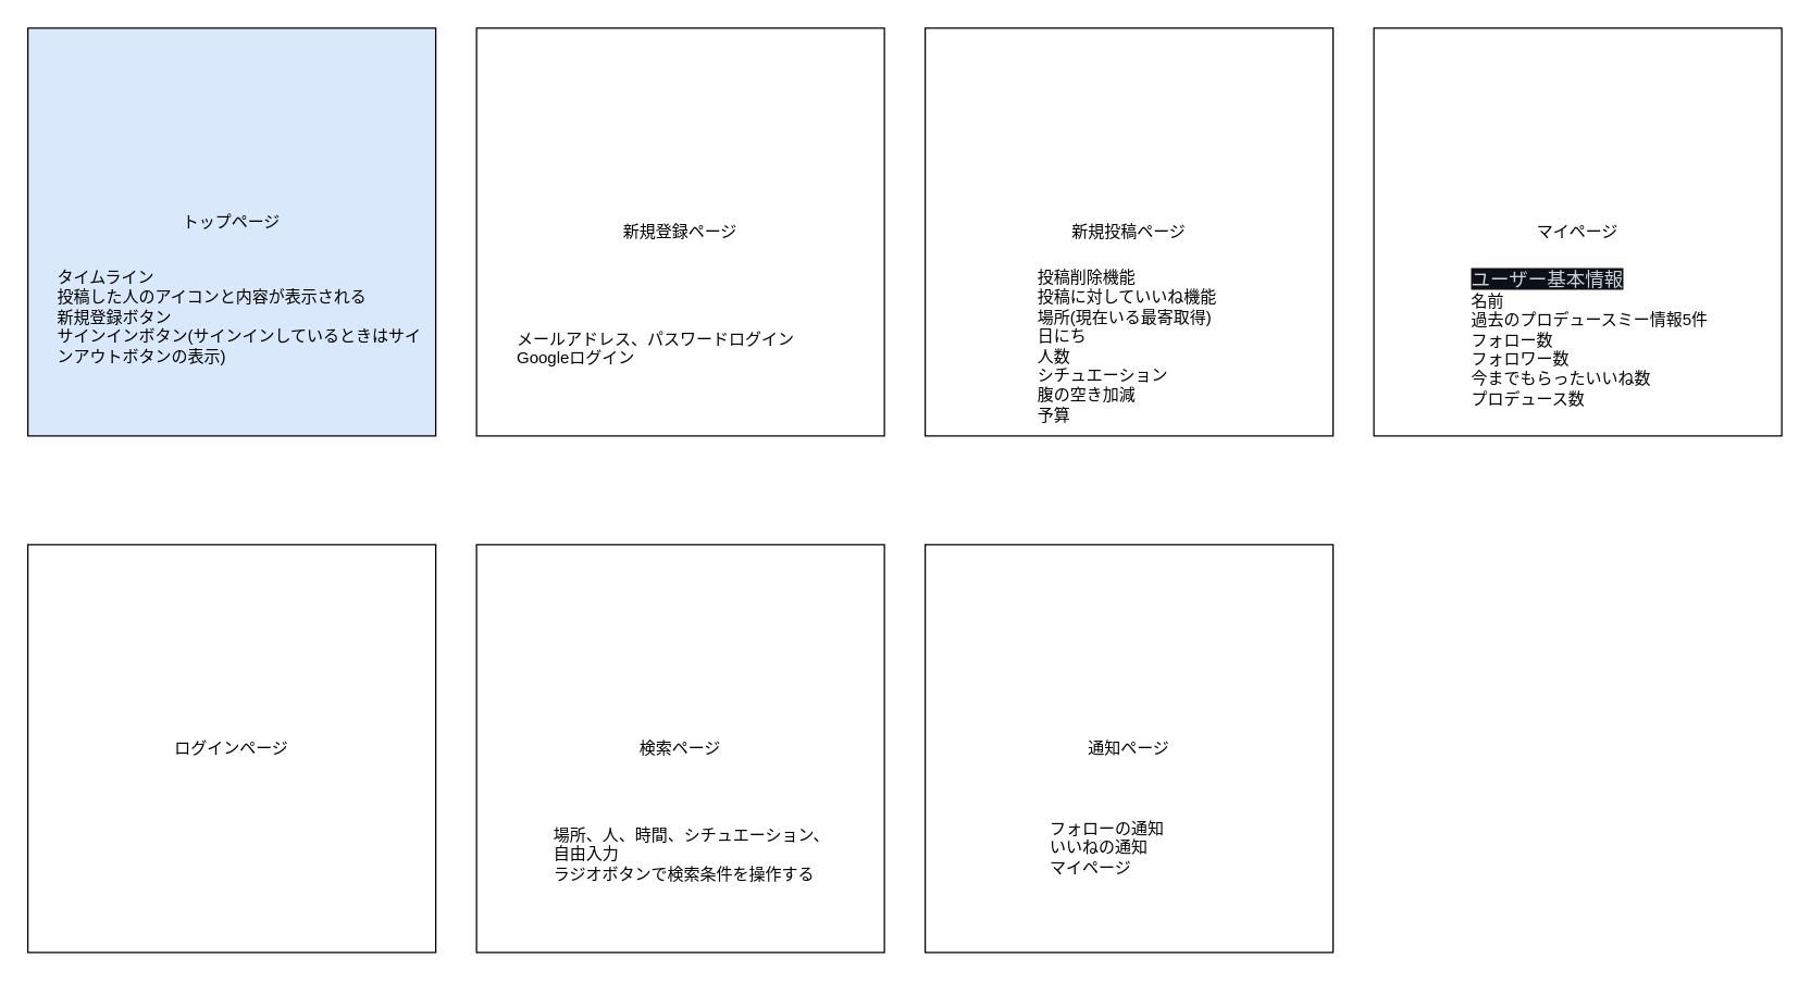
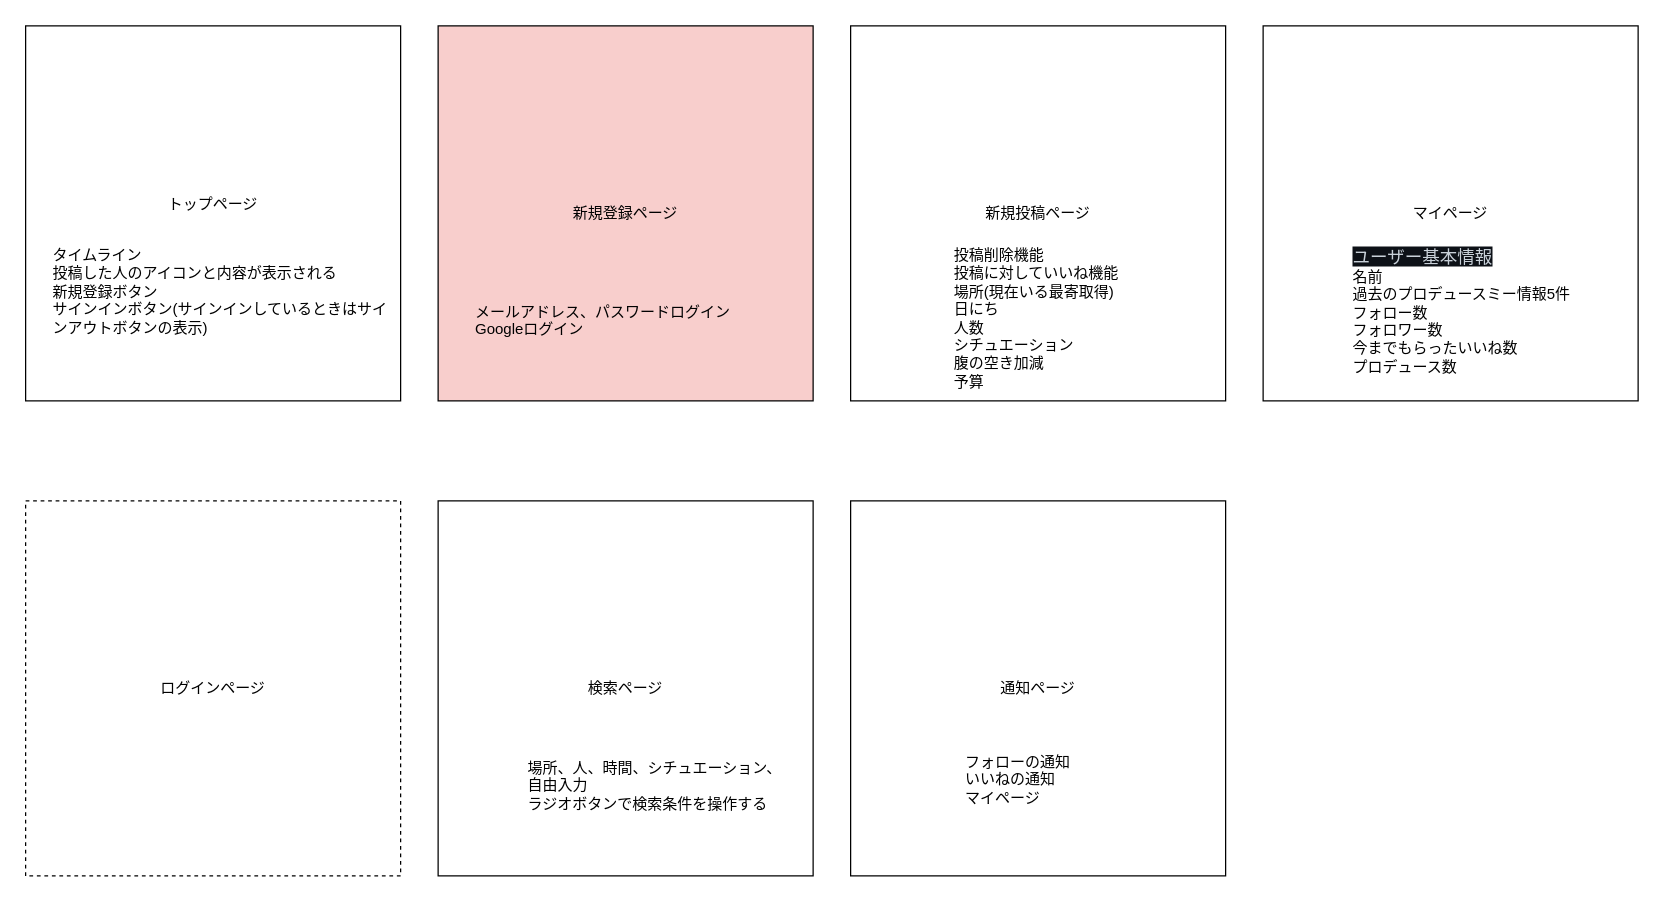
  <mxCell id="0" />
  <mxCell id="1" parent="0" />
- <mxCell id="2" value="&lt;span&gt;トップページ&lt;br&gt;&lt;br&gt;&lt;/span&gt;" style="whiteSpace=wrap;html=1;aspect=fixed;align=center;fillColor=#dae8fc;" parent="1" vertex="1"><mxGeometry x="20" y="20" width="300" height="300" as="geometry" /></mxCell>
- <mxCell id="3" value="新規登録ページ" style="whiteSpace=wrap;html=1;aspect=fixed;rounded=0;direction=south;" parent="1" vertex="1"><mxGeometry y="20" width="300" height="300" as="geometry" x="350" /></mxCell>
+ <mxCell id="2" value="&lt;span&gt;トップページ&lt;br&gt;&lt;br&gt;&lt;/span&gt;" style="whiteSpace=wrap;html=1;aspect=fixed;align=center;" parent="1" vertex="1"><mxGeometry x="20" y="20" width="300" height="300" as="geometry" /></mxCell>
+ <mxCell id="3" value="新規登録ページ" style="whiteSpace=wrap;html=1;aspect=fixed;rounded=0;direction=south;fillColor=#f8cecc;" parent="1" vertex="1"><mxGeometry y="20" width="300" height="300" as="geometry" x="350" /></mxCell>
  <mxCell id="4" value="マイページ" style="whiteSpace=wrap;html=1;aspect=fixed;" parent="1" vertex="1"><mxGeometry x="1010" y="20" width="300" height="300" as="geometry" /></mxCell>
- <mxCell id="5" value="ログインページ" style="whiteSpace=wrap;html=1;aspect=fixed;" parent="1" vertex="1"><mxGeometry x="20" y="400" width="300" height="300" as="geometry" /></mxCell>
+ <mxCell id="5" value="ログインページ" style="whiteSpace=wrap;html=1;aspect=fixed;dashed=1;" parent="1" vertex="1"><mxGeometry x="20" y="400" width="300" height="300" as="geometry" /></mxCell>
  <mxCell id="6" value="検索ページ" style="whiteSpace=wrap;html=1;aspect=fixed;" vertex="1" parent="1"><mxGeometry y="400" width="300" height="300" as="geometry" x="350" /></mxCell>
  <mxCell id="7" value="新規投稿ページ" style="whiteSpace=wrap;html=1;aspect=fixed;" vertex="1" parent="1"><mxGeometry x="680" y="20" width="300" height="300" as="geometry" /></mxCell>
  <mxCell id="8" value="通知ページ&lt;br&gt;" style="whiteSpace=wrap;html=1;aspect=fixed;" vertex="1" parent="1"><mxGeometry x="680" y="400" width="300" height="300" as="geometry" /></mxCell>
  <mxCell id="9" value="&lt;span&gt;タイムライン&lt;/span&gt;&lt;br&gt;&lt;span&gt;投稿した人のアイコンと内容が表示される&lt;/span&gt;&lt;br&gt;&lt;span&gt;新規登録ボタン&lt;/span&gt;&lt;br&gt;&lt;span&gt;サインインボタン(サインインしているときはサインアウトボタンの表示)&lt;/span&gt;" style="text;whiteSpace=wrap;html=1;align=left;" vertex="1" parent="1"><mxGeometry x="40" y="190" width="270" height="120" as="geometry" /></mxCell>
  <mxCell id="10" value="&lt;span&gt;メールアドレス、パスワードログイン&lt;/span&gt;&lt;br&gt;&lt;span&gt;Googleログイン&lt;/span&gt;" style="text;whiteSpace=wrap;html=1;align=left;" vertex="1" parent="1"><mxGeometry x="377.5" y="235" width="265" height="60" as="geometry" /></mxCell>
  <mxCell id="11" value="&lt;span&gt;投稿削除機能&lt;/span&gt;&lt;br&gt;&lt;span&gt;投稿に対していいね機能&lt;/span&gt;&lt;br&gt;&lt;span&gt;場所(現在いる最寄取得)&lt;/span&gt;&lt;br&gt;&lt;span&gt;日にち&lt;/span&gt;&lt;br&gt;&lt;span&gt;人数&lt;/span&gt;&lt;br&gt;&lt;span&gt;シチュエーション&lt;/span&gt;&lt;br&gt;&lt;span&gt;腹の空き加減&lt;/span&gt;&lt;br&gt;&lt;span&gt;予算&lt;/span&gt;" style="text;whiteSpace=wrap;html=1;" vertex="1" parent="1"><mxGeometry x="760.5" y="190" width="150" height="115" as="geometry" /></mxCell>
  <mxCell id="12" value="&lt;span style=&quot;background-color: rgb(13 , 17 , 23) ; color: rgb(201 , 209 , 217) ; font-size: 14px&quot;&gt;ユーザー基本情報&lt;/span&gt;&lt;br&gt;&lt;span&gt;名前&lt;/span&gt;&lt;br&gt;&lt;span&gt;過去のプロデュースミー情報5件&lt;/span&gt;&lt;br&gt;&lt;span&gt;フォロー数&lt;/span&gt;&lt;br&gt;&lt;span&gt;フォロワー数&lt;/span&gt;&lt;br&gt;&lt;span&gt;今までもらったいいね数&lt;/span&gt;&lt;br&gt;&lt;span&gt;プロデュース数&lt;/span&gt;" style="text;whiteSpace=wrap;html=1;" vertex="1" parent="1"><mxGeometry x="1080" y="190" width="190" height="110" as="geometry" /></mxCell>
- <mxCell id="13" value="&lt;span&gt;場所、人、時間、シチュエーション、&lt;/span&gt;&lt;br&gt;&lt;span&gt;自由入力&lt;/span&gt;&lt;br&gt;&lt;span&gt;ラジオボタンで検索条件を操作する&lt;/span&gt;&lt;br&gt;" style="text;whiteSpace=wrap;html=1;" vertex="1" parent="1"><mxGeometry x="404.5" y="600" width="211" height="50" as="geometry" /></mxCell>
+ <mxCell id="13" value="&lt;span&gt;場所、人、時間、シチュエーション、&lt;/span&gt;&lt;br&gt;&lt;span&gt;自由入力&lt;/span&gt;&lt;br&gt;&lt;span&gt;ラジオボタンで検索条件を操作する&lt;/span&gt;&lt;br&gt;" style="text;whiteSpace=wrap;html=1;" vertex="1" parent="1"><mxGeometry x="419.5" y="600" width="211" height="50" as="geometry" /></mxCell>
  <mxCell id="14" value="&lt;span&gt;フォローの通知&lt;/span&gt;&lt;br&gt;&lt;span&gt;いいねの通知&lt;/span&gt;&lt;br&gt;&lt;span&gt;マイページ&lt;/span&gt;" style="text;whiteSpace=wrap;html=1;" vertex="1" parent="1"><mxGeometry x="769.5" y="595" width="121" height="60" as="geometry" /></mxCell>
